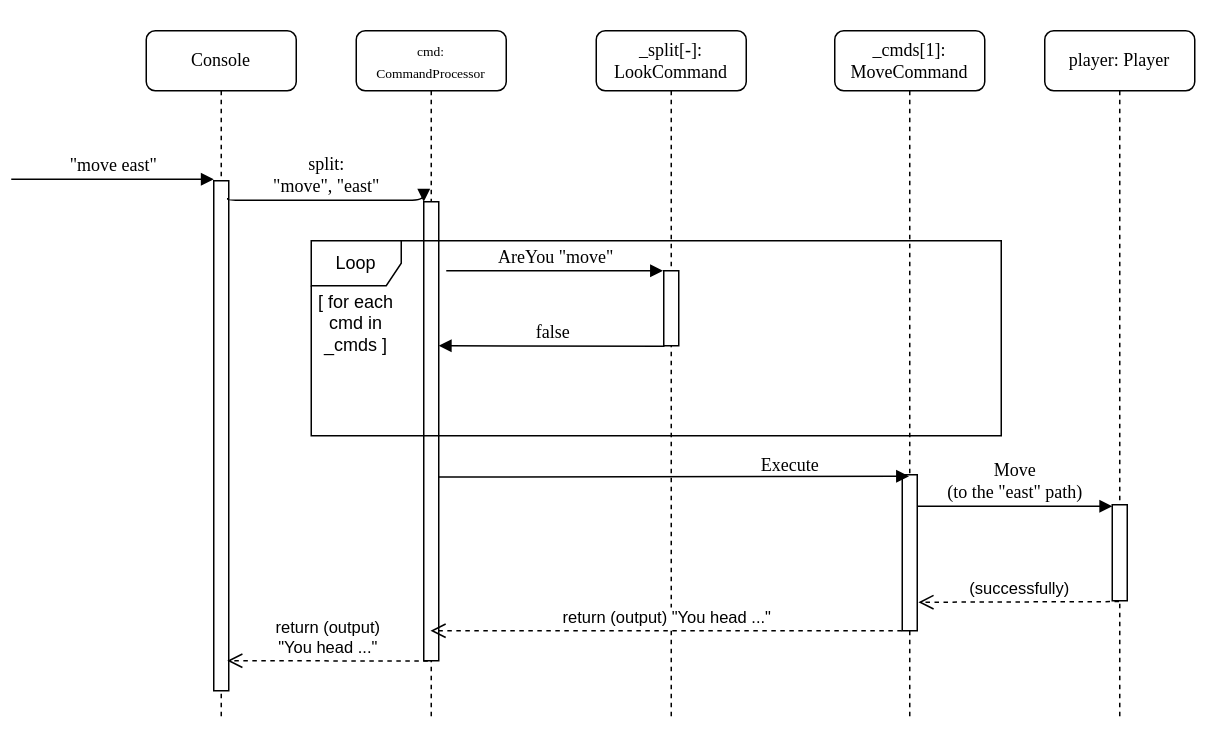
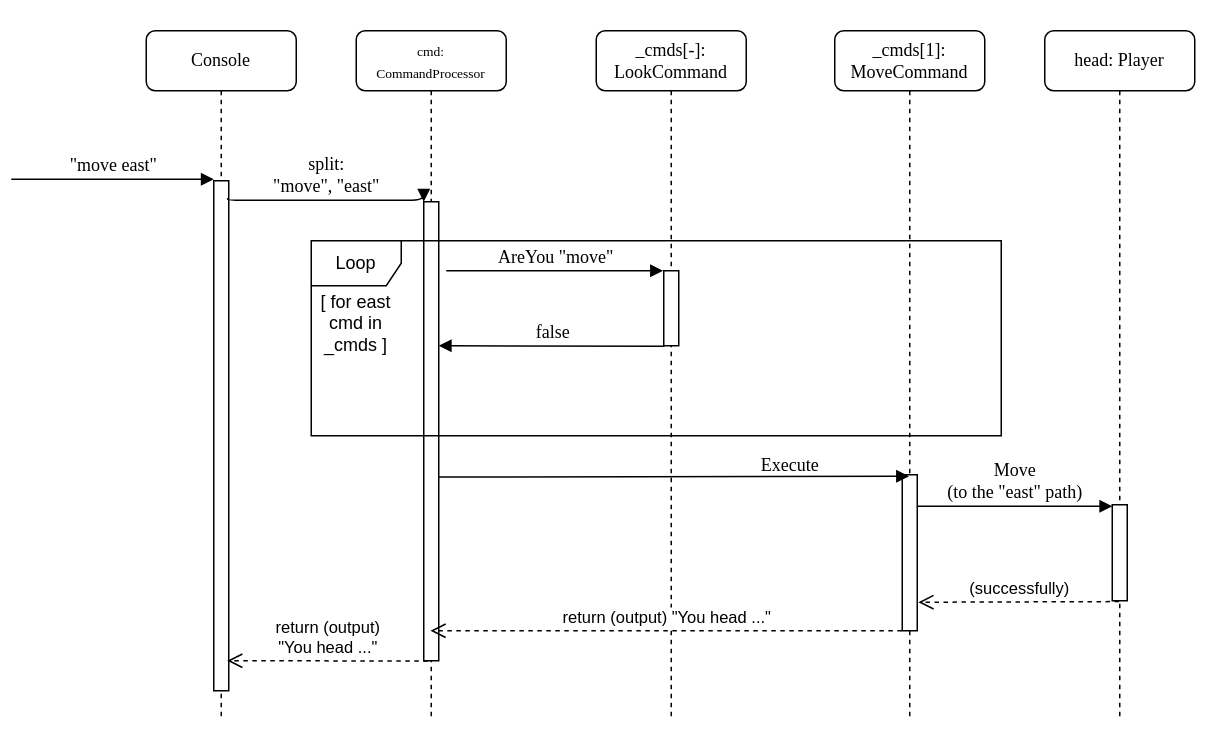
  <mxCell id="0" />
  <mxCell id="1" parent="0" />
  <mxCell id="2" value="&lt;font style=&quot;font-size: 9px;&quot;&gt;cmd:&lt;br&gt;CommandProcessor&lt;/font&gt;" style="shape=umlLifeline;perimeter=lifelinePerimeter;whiteSpace=wrap;html=1;container=1;collapsible=0;recursiveResize=0;outlineConnect=0;rounded=1;shadow=0;comic=0;labelBackgroundColor=none;strokeWidth=1;fontFamily=Verdana;fontSize=12;align=center;" parent="1" vertex="1"><mxGeometry x="160" y="20" width="100" height="460" as="geometry" /></mxCell>
  <mxCell id="3" value="" style="html=1;points=[];perimeter=orthogonalPerimeter;rounded=0;shadow=0;comic=0;labelBackgroundColor=none;strokeWidth=1;fontFamily=Verdana;fontSize=12;align=center;" parent="2" vertex="1"><mxGeometry x="45" y="114" width="10" height="306" as="geometry" /></mxCell>
  <mxCell id="4" value="_cmds[1]: MoveCommand" style="shape=umlLifeline;perimeter=lifelinePerimeter;whiteSpace=wrap;html=1;container=1;collapsible=0;recursiveResize=0;outlineConnect=0;rounded=1;shadow=0;comic=0;labelBackgroundColor=none;strokeWidth=1;fontFamily=Verdana;fontSize=12;align=center;" parent="1" vertex="1"><mxGeometry x="479" y="20" width="100" height="460" as="geometry" /></mxCell>
  <mxCell id="5" value="" style="html=1;points=[];perimeter=orthogonalPerimeter;rounded=0;shadow=0;comic=0;labelBackgroundColor=none;strokeWidth=1;fontFamily=Verdana;fontSize=12;align=center;" parent="4" vertex="1"><mxGeometry x="45" y="296" width="10" height="104" as="geometry" /></mxCell>
- <mxCell id="6" value="player: Player" style="shape=umlLifeline;perimeter=lifelinePerimeter;whiteSpace=wrap;html=1;container=1;collapsible=0;recursiveResize=0;outlineConnect=0;rounded=1;shadow=0;comic=0;labelBackgroundColor=none;strokeWidth=1;fontFamily=Verdana;fontSize=12;align=center;" parent="1" vertex="1"><mxGeometry x="619" y="20" width="100" height="460" as="geometry" /></mxCell>
+ <mxCell id="6" value="head: Player" style="shape=umlLifeline;perimeter=lifelinePerimeter;whiteSpace=wrap;html=1;container=1;collapsible=0;recursiveResize=0;outlineConnect=0;rounded=1;shadow=0;comic=0;labelBackgroundColor=none;strokeWidth=1;fontFamily=Verdana;fontSize=12;align=center;" parent="1" vertex="1"><mxGeometry x="619" y="20" width="100" height="460" as="geometry" /></mxCell>
  <mxCell id="7" value="" style="html=1;points=[];perimeter=orthogonalPerimeter;rounded=0;shadow=0;comic=0;labelBackgroundColor=none;strokeWidth=1;fontFamily=Verdana;fontSize=12;align=center;" vertex="1" parent="6"><mxGeometry x="45" y="316" width="10" height="64" as="geometry" /></mxCell>
  <mxCell id="8" value="Console" style="shape=umlLifeline;perimeter=lifelinePerimeter;whiteSpace=wrap;html=1;container=1;collapsible=0;recursiveResize=0;outlineConnect=0;rounded=1;shadow=0;comic=0;labelBackgroundColor=none;strokeWidth=1;fontFamily=Verdana;fontSize=12;align=center;" parent="1" vertex="1"><mxGeometry x="20" y="20" width="100" height="460" as="geometry" /></mxCell>
  <mxCell id="9" value="" style="html=1;points=[];perimeter=orthogonalPerimeter;rounded=0;shadow=0;comic=0;labelBackgroundColor=none;strokeWidth=1;fontFamily=Verdana;fontSize=12;align=center;" parent="8" vertex="1"><mxGeometry x="45" y="100" width="10" height="340" as="geometry" /></mxCell>
  <mxCell id="10" value="&quot;move east&quot;" style="html=1;verticalAlign=bottom;endArrow=block;entryX=0;entryY=0;labelBackgroundColor=none;fontFamily=Verdana;fontSize=12;edgeStyle=elbowEdgeStyle;elbow=vertical;" edge="1" parent="8"><mxGeometry relative="1" as="geometry"><mxPoint x="-90" y="98.95" as="sourcePoint" /><mxPoint x="45" y="98.95" as="targetPoint" /></mxGeometry></mxCell>
  <mxCell id="11" value="Move &lt;br&gt;(to the &quot;east&quot; path)" style="html=1;verticalAlign=bottom;endArrow=block;labelBackgroundColor=none;fontFamily=Verdana;fontSize=12;edgeStyle=elbowEdgeStyle;elbow=vertical;" parent="1" edge="1"><mxGeometry relative="1" as="geometry"><mxPoint x="534" y="337" as="sourcePoint" /><Array as="points"><mxPoint x="539" y="337" /></Array><mxPoint x="664" y="337" as="targetPoint" /></mxGeometry></mxCell>
  <mxCell id="12" value="split: &lt;br&gt;&quot;move&quot;, &quot;east&quot;" style="html=1;verticalAlign=bottom;endArrow=block;entryX=0;entryY=0;labelBackgroundColor=none;fontFamily=Verdana;fontSize=12;edgeStyle=elbowEdgeStyle;elbow=vertical;exitX=0.933;exitY=0.034;exitDx=0;exitDy=0;exitPerimeter=0;" parent="1" source="9" edge="1"><mxGeometry relative="1" as="geometry"><mxPoint x="70" y="134" as="sourcePoint" /><mxPoint x="205" y="134" as="targetPoint" /></mxGeometry></mxCell>
  <mxCell id="13" value="Execute" style="html=1;verticalAlign=bottom;endArrow=block;labelBackgroundColor=none;fontFamily=Verdana;fontSize=12;edgeStyle=elbowEdgeStyle;elbow=vertical;" parent="1" edge="1"><mxGeometry x="0.498" y="-2" relative="1" as="geometry"><mxPoint x="215" y="317.579" as="sourcePoint" /><mxPoint x="528.5" y="317.304" as="targetPoint" /><mxPoint as="offset" /></mxGeometry></mxCell>
  <mxCell id="14" value="Loop" style="shape=umlFrame;whiteSpace=wrap;html=1;pointerEvents=0;" vertex="1" parent="1"><mxGeometry x="130" y="160" width="460" height="130" as="geometry" /></mxCell>
- <mxCell id="15" value="[ for each cmd in _cmds ]" style="text;html=1;strokeColor=none;fillColor=none;align=center;verticalAlign=middle;whiteSpace=wrap;rounded=0;" vertex="1" parent="1"><mxGeometry x="130" y="200" width="60" height="30" as="geometry" /></mxCell>
- <mxCell id="16" value="_split[-]: LookCommand" style="shape=umlLifeline;perimeter=lifelinePerimeter;whiteSpace=wrap;html=1;container=1;collapsible=0;recursiveResize=0;outlineConnect=0;rounded=1;shadow=0;comic=0;labelBackgroundColor=none;strokeWidth=1;fontFamily=Verdana;fontSize=12;align=center;" vertex="1" parent="1"><mxGeometry x="320" y="20" width="100" height="460" as="geometry" /></mxCell>
+ <mxCell id="15" value="[ for east cmd in _cmds ]" style="text;html=1;strokeColor=none;fillColor=none;align=center;verticalAlign=middle;whiteSpace=wrap;rounded=0;" vertex="1" parent="1"><mxGeometry x="130" y="200" width="60" height="30" as="geometry" /></mxCell>
+ <mxCell id="16" value="_cmds[-]: LookCommand" style="shape=umlLifeline;perimeter=lifelinePerimeter;whiteSpace=wrap;html=1;container=1;collapsible=0;recursiveResize=0;outlineConnect=0;rounded=1;shadow=0;comic=0;labelBackgroundColor=none;strokeWidth=1;fontFamily=Verdana;fontSize=12;align=center;" vertex="1" parent="1"><mxGeometry x="320" y="20" width="100" height="460" as="geometry" /></mxCell>
  <mxCell id="17" value="" style="html=1;points=[];perimeter=orthogonalPerimeter;rounded=0;shadow=0;comic=0;labelBackgroundColor=none;strokeWidth=1;fontFamily=Verdana;fontSize=12;align=center;" vertex="1" parent="16"><mxGeometry x="45" y="160" width="10" height="50" as="geometry" /></mxCell>
  <mxCell id="18" value="AreYou &quot;move&quot;" style="html=1;verticalAlign=bottom;endArrow=block;labelBackgroundColor=none;fontFamily=Verdana;fontSize=12;edgeStyle=elbowEdgeStyle;elbow=vertical;" edge="1" parent="1"><mxGeometry relative="1" as="geometry"><mxPoint x="220" y="180" as="sourcePoint" /><mxPoint x="364.5" y="180.758" as="targetPoint" /></mxGeometry></mxCell>
  <mxCell id="19" value="false" style="html=1;verticalAlign=bottom;endArrow=block;labelBackgroundColor=none;fontFamily=Verdana;fontSize=12;edgeStyle=elbowEdgeStyle;elbow=vertical;entryX=1;entryY=1;entryDx=0;entryDy=0;" edge="1" parent="1"><mxGeometry relative="1" as="geometry"><mxPoint x="365.5" y="230.333" as="sourcePoint" /><mxPoint x="215" y="230" as="targetPoint" /></mxGeometry></mxCell>
  <mxCell id="20" value="(successfully)" style="html=1;verticalAlign=bottom;endArrow=open;dashed=1;endSize=8;edgeStyle=elbowEdgeStyle;elbow=vertical;curved=0;rounded=0;entryX=1.078;entryY=0.465;entryDx=0;entryDy=0;entryPerimeter=0;" edge="1" parent="1"><mxGeometry relative="1" as="geometry"><mxPoint x="668.5" y="400.556" as="sourcePoint" /><mxPoint x="534.78" y="400.56" as="targetPoint" /></mxGeometry></mxCell>
  <mxCell id="21" value="return (output) &quot;You head ...&quot;" style="html=1;verticalAlign=bottom;endArrow=open;dashed=1;endSize=8;edgeStyle=elbowEdgeStyle;elbow=vertical;curved=0;rounded=0;" edge="1" parent="1" target="2"><mxGeometry relative="1" as="geometry"><mxPoint x="523.72" y="419.996" as="sourcePoint" /><mxPoint x="390" y="420" as="targetPoint" /></mxGeometry></mxCell>
  <mxCell id="22" value="return (output) &lt;br&gt;&quot;You head ...&quot;" style="html=1;verticalAlign=bottom;endArrow=open;dashed=1;endSize=8;edgeStyle=elbowEdgeStyle;elbow=vertical;curved=0;rounded=0;" edge="1" parent="1"><mxGeometry relative="1" as="geometry"><mxPoint x="207.72" y="440.166" as="sourcePoint" /><mxPoint x="74" y="440" as="targetPoint" /></mxGeometry></mxCell>
